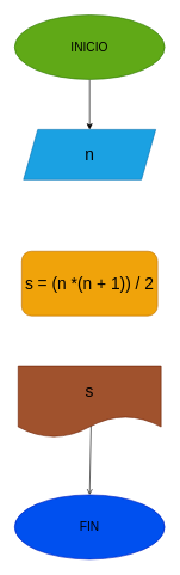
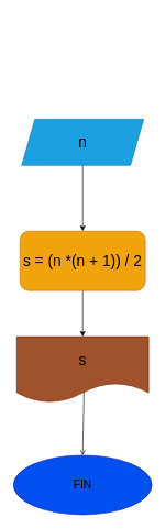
  <mxCell id="0" />
  <mxCell id="1" parent="0" />
- <mxCell id="2" style="edgeStyle=none;html=1;fontSize=17;" edge="1" parent="1" source="3" target="5"><mxGeometry relative="1" as="geometry" /></mxCell>
- <mxCell id="3" value="&lt;p style=&quot;line-height: 90%; font-size: 17px;&quot;&gt;&lt;font color=&quot;#000000&quot;&gt;INICIO&lt;/font&gt;&lt;/p&gt;" style="ellipse;whiteSpace=wrap;html=1;fillColor=#60a917;fontColor=#ffffff;strokeColor=#2D7600;" vertex="1" parent="1"><mxGeometry x="20" y="20" width="210" height="90" as="geometry" /></mxCell>
+ <mxCell id="4" style="edgeStyle=none;html=1;entryX=0.5;entryY=0;entryDx=0;entryDy=0;fontSize=23;" edge="1" parent="1" source="5" target="7"><mxGeometry relative="1" as="geometry" /></mxCell>
  <mxCell id="5" value="&lt;font color=&quot;#000000&quot; style=&quot;font-size: 23px;&quot;&gt;n&lt;/font&gt;" style="shape=parallelogram;perimeter=parallelogramPerimeter;whiteSpace=wrap;html=1;fixedSize=1;fontSize=17;fillColor=#1ba1e2;fontColor=#ffffff;strokeColor=#006EAF;" vertex="1" parent="1"><mxGeometry x="32.5" y="180" width="185" height="70" as="geometry" /></mxCell>
+ <mxCell id="6" style="edgeStyle=none;html=1;fontSize=23;" edge="1" parent="1" source="7" target="8"><mxGeometry relative="1" as="geometry" /></mxCell>
  <mxCell id="7" value="s = (n *(n + 1)) / 2" style="whiteSpace=wrap;html=1;fontSize=23;fillColor=#f0a30a;fontColor=#000000;strokeColor=#BD7000;rounded=1;" vertex="1" parent="1"><mxGeometry x="30" y="350" width="190" height="90" as="geometry" /></mxCell>
  <mxCell id="8" value="&lt;font color=&quot;#000000&quot;&gt;s&lt;/font&gt;" style="shape=document;whiteSpace=wrap;html=1;boundedLbl=1;fontSize=23;fillColor=#a0522d;fontColor=#ffffff;strokeColor=#6D1F00;" vertex="1" parent="1"><mxGeometry x="25" y="510" width="200" height="100" as="geometry" /></mxCell>
  <mxCell id="9" value="&lt;p style=&quot;line-height: 90%; font-size: 17px;&quot;&gt;&lt;font color=&quot;#000000&quot;&gt;FIN&lt;/font&gt;&lt;/p&gt;" style="ellipse;whiteSpace=wrap;html=1;fillColor=#0050ef;fontColor=#ffffff;strokeColor=#001DBC;" vertex="1" parent="1"><mxGeometry x="20" y="690" width="210" height="90" as="geometry" /></mxCell>
  <mxCell id="10" value="" style="endArrow=open;html=1;fontSize=23;entryX=0.5;entryY=0;entryDx=0;entryDy=0;exitX=0.51;exitY=0.84;exitDx=0;exitDy=0;exitPerimeter=0;" edge="1" parent="1" source="8" target="9"><mxGeometry width="50" height="50" relative="1" as="geometry"><mxPoint x="170" y="630" as="sourcePoint" /><mxPoint x="220" y="580" as="targetPoint" /></mxGeometry></mxCell>
